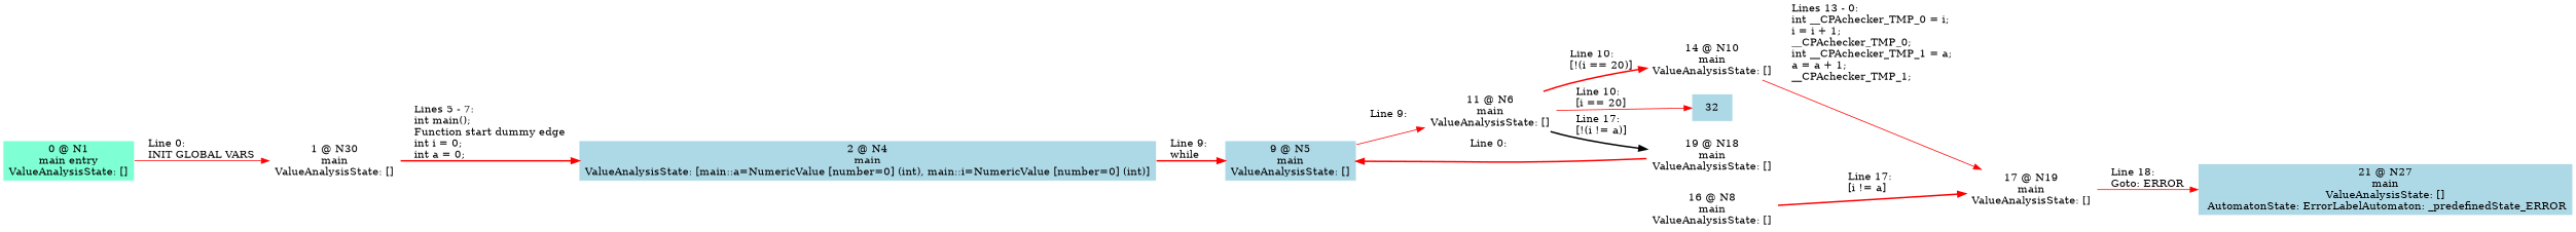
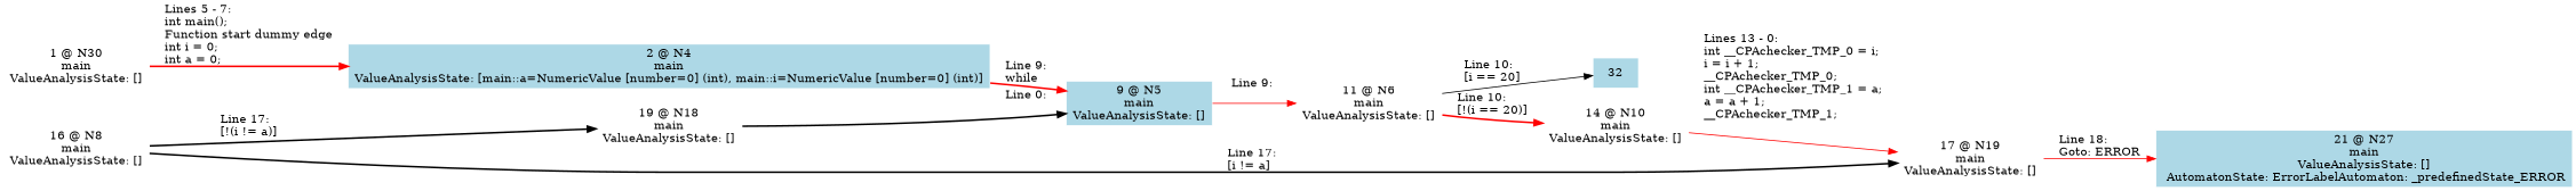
  digraph {
    rankdir=LR
    node [color=white fillcolor=white shape=box style=filled]
    edge [color=red style=bold]
-   n1 [fillcolor=aquamarine label="0 @ N1\nmain entry\nValueAnalysisState: []\n"]
    n2 [label="1 @ N30\nmain\nValueAnalysisState: []\n"]
    n3 [fillcolor=lightblue label="2 @ N4\nmain\nValueAnalysisState: [main::a=NumericValue [number=0] (int), main::i=NumericValue [number=0] (int)]\n"]
    n4 [fillcolor=lightblue label="9 @ N5\nmain\nValueAnalysisState: []\n"]
    n5 [label="11 @ N6\nmain\nValueAnalysisState: []\n"]
    n6 [label="14 @ N10\nmain\nValueAnalysisState: []\n"]
    n7 [fillcolor=lightblue label=32]
    n8 [label="17 @ N19\nmain\nValueAnalysisState: []\n"]
    n9 [label="16 @ N8\nmain\nValueAnalysisState: []\n"]
    n10 [label="19 @ N18\nmain\nValueAnalysisState: []\n"]
    n11 [fillcolor=lightblue label="21 @ N27\nmain\nValueAnalysisState: []\n AutomatonState: ErrorLabelAutomaton: _predefinedState_ERROR\n"]
-   n1 -> n2 [label="Line 0: \lINIT GLOBAL VARS\l" style=solid]
    n2 -> n3 [label="Lines 5 - 7: \lint main();\lFunction start dummy edge\lint i = 0;\lint a = 0;\l"]
    n3 -> n4 [label="Line 9: \lwhile\l"]
    n4 -> n5 [label="Line 9: \l\l" style=solid]
    n5 -> n6 [label="Line 10: \l[!(i == 20)]\l"]
-   n5 -> n7 [label="Line 10: \l[i == 20]\l" style=solid]
+   n5 -> n7 [label="Line 10: \l[i == 20]\l" style=solid color=""]
    n6 -> n8 [label="Lines 13 - 0: \lint __CPAchecker_TMP_0 = i;\li = i + 1;\l__CPAchecker_TMP_0;\lint __CPAchecker_TMP_1 = a;\la = a + 1;\l__CPAchecker_TMP_1;\l\l" style=solid]
    n8 -> n11 [label="Line 18: \lGoto: ERROR\l" style=solid]
-   n9 -> n8 [label="Line 17: \l[i != a]\l"]
-   n5 -> n10 [label="Line 17: \l[!(i != a)]\l" color=""]
-   n10 -> n4 [label="Line 0: \l\l"]
+   n9 -> n8 [color=black label="Line 17: \l[i != a]\l"]
+   n9 -> n10 [label="Line 17: \l[!(i != a)]\l" color=""]
+   n10 -> n4 [label="Line 0: \l\l" color=""]
  }
